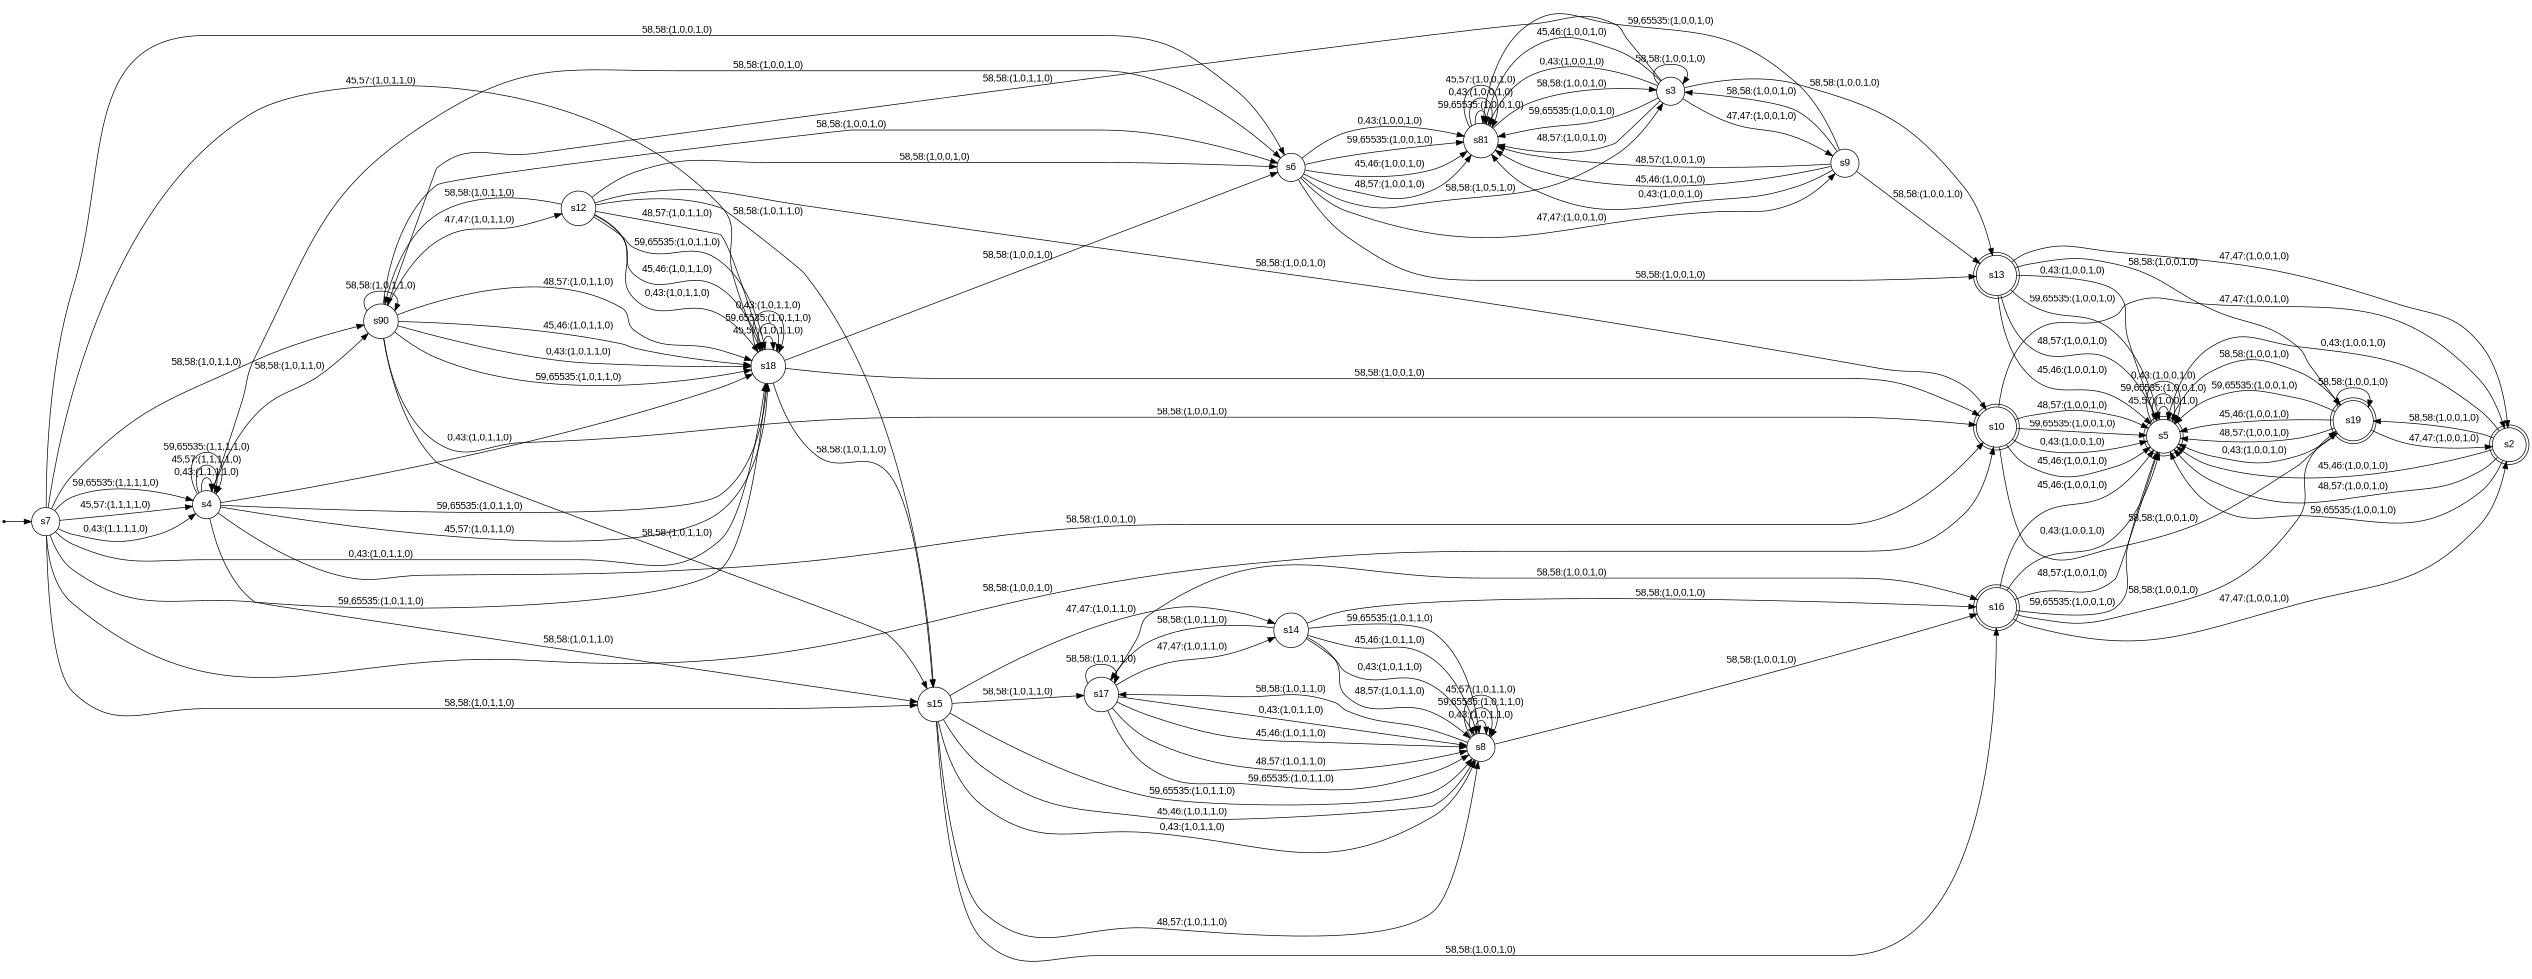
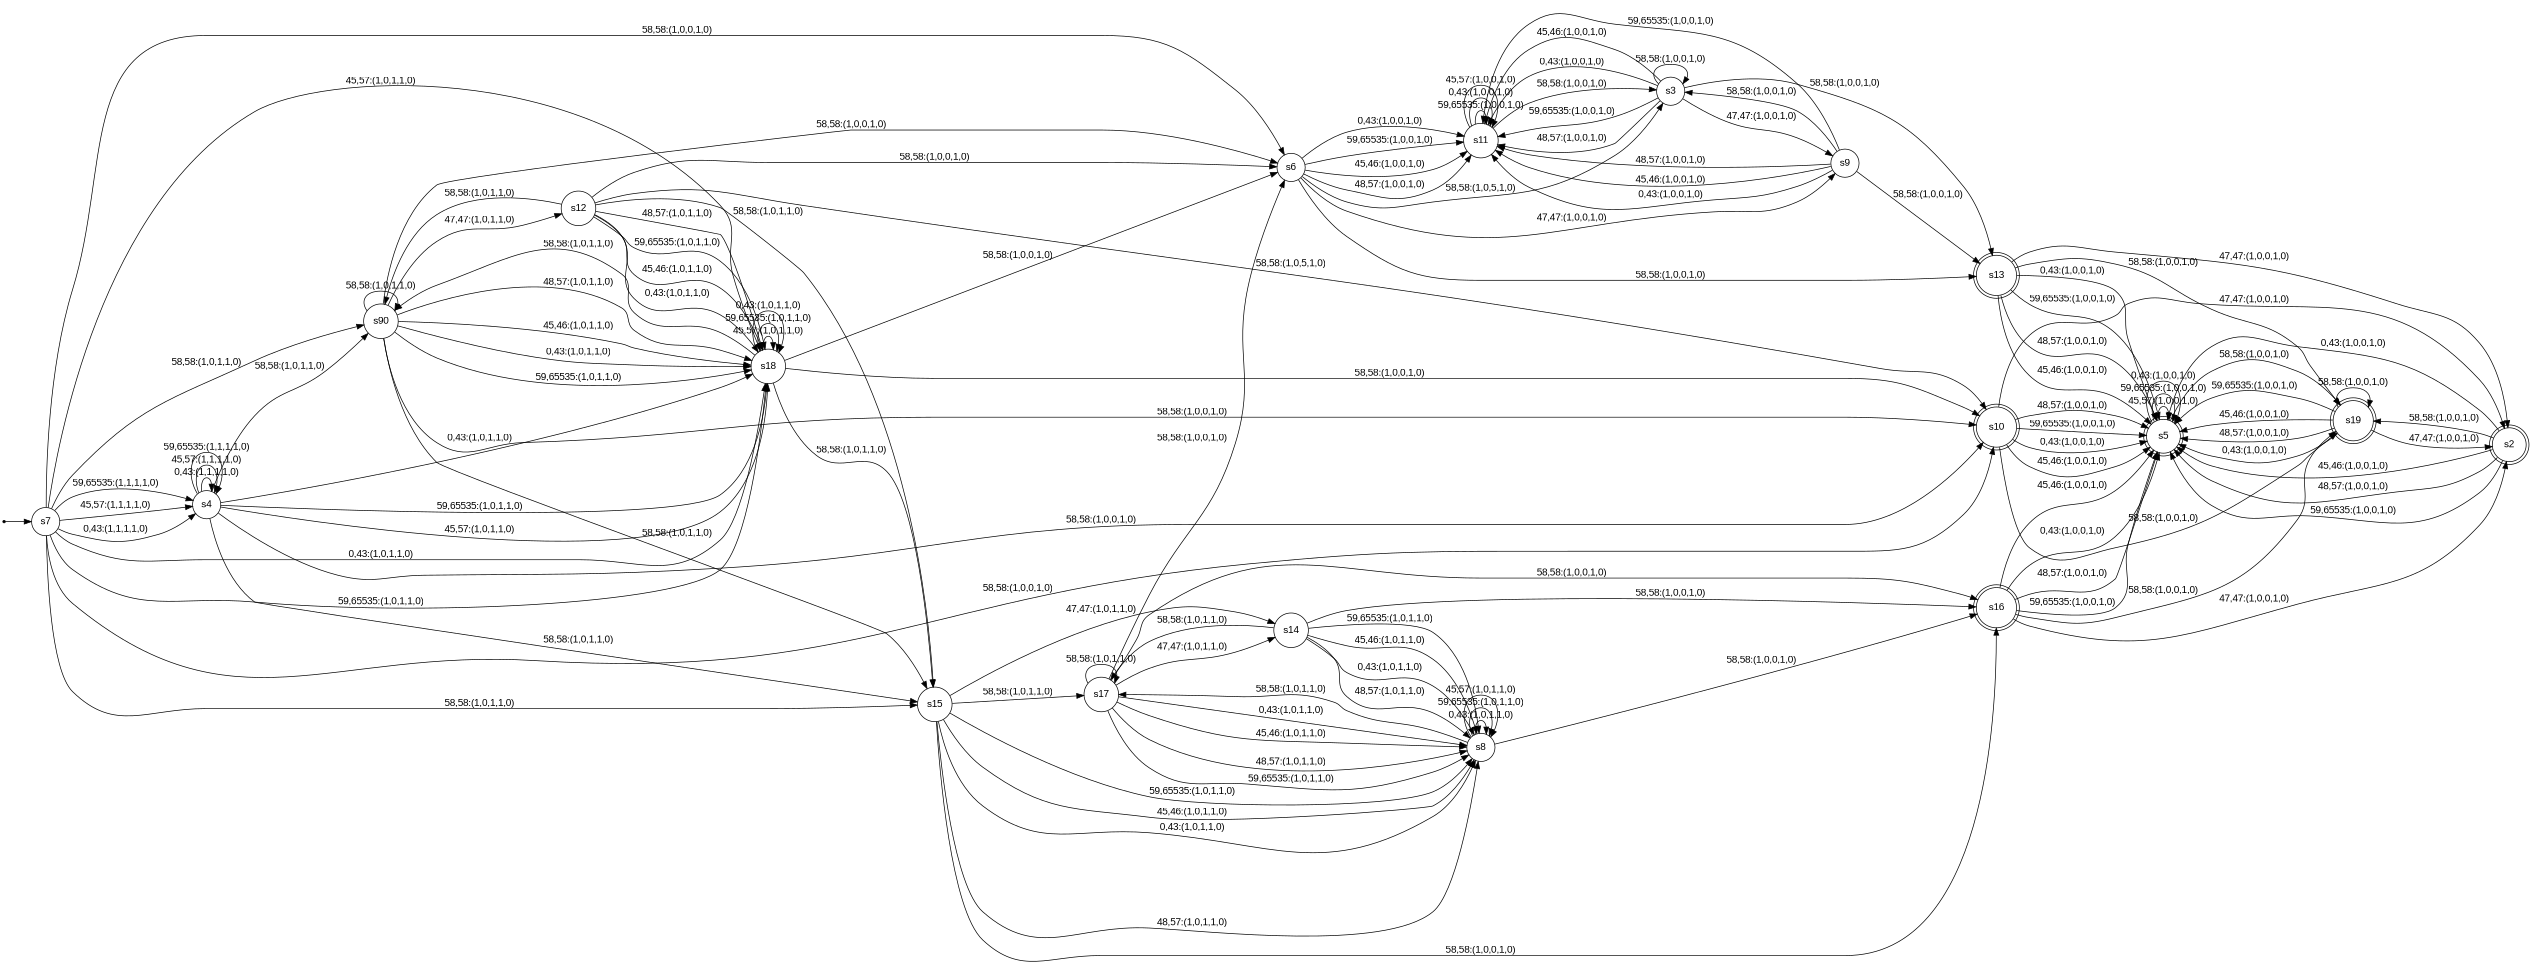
  digraph {
    fontname="Liberation Sans"
    rankdir=LR
    node [fontname="Liberation Sans" shape=circle]
    edge [fontname="Liberation Sans"]
    init [shape=point]
    s7
    s10 [shape=doublecircle]
    n4 [label=s90]
    s18
    s6
    s15
    s4
    s5 [shape=doublecircle]
    s19 [shape=doublecircle]
    s2 [shape=doublecircle]
    s16 [shape=doublecircle]
    s13 [shape=doublecircle]
    s12
-   s11 [label=s81]
+   s11
    s3
    s9
    s17
    s8
    s14
    init -> s7
    s7 -> s10 [label="58,58:(1,0,0,1,0)"]
    s7 -> n4 [label="58,58:(1,0,1,1,0)"]
    s7 -> s18 [label="59,65535:(1,0,1,1,0)"]
    s7 -> s18 [label="45,57:(1,0,1,1,0)"]
    s7 -> s18 [label="0,43:(1,0,1,1,0)"]
    s7 -> s6 [label="58,58:(1,0,0,1,0)"]
    s7 -> s15 [label="58,58:(1,0,1,1,0)"]
    s7 -> s4 [label="0,43:(1,1,1,1,0)"]
    s7 -> s4 [label="59,65535:(1,1,1,1,0)"]
    s7 -> s4 [label="45,57:(1,1,1,1,0)"]
    s10 -> s5 [label="48,57:(1,0,0,1,0)"]
    s10 -> s5 [label="59,65535:(1,0,0,1,0)"]
    s10 -> s5 [label="0,43:(1,0,0,1,0)"]
    s10 -> s5 [label="45,46:(1,0,0,1,0)"]
    s10 -> s19 [label="58,58:(1,0,0,1,0)"]
    s10 -> s2 [label="47,47:(1,0,0,1,0)"]
    n4 -> s10 [label="58,58:(1,0,0,1,0)"]
    n4 -> n4 [label="58,58:(1,0,1,1,0)"]
    n4 -> s18 [label="48,57:(1,0,1,1,0)"]
    n4 -> s18 [label="45,46:(1,0,1,1,0)"]
    n4 -> s18 [label="0,43:(1,0,1,1,0)"]
    n4 -> s18 [label="59,65535:(1,0,1,1,0)"]
    n4 -> s6 [label="58,58:(1,0,0,1,0)"]
    n4 -> s15 [label="58,58:(1,0,1,1,0)"]
    n4 -> s12 [label="47,47:(1,0,1,1,0)"]
    s18 -> s10 [label="58,58:(1,0,0,1,0)"]
-   s3 -> n4 [label="58,58:(1,0,1,1,0)"]
+   s18 -> n4 [label="58,58:(1,0,1,1,0)"]
    s18 -> s18 [label="45,57:(1,0,1,1,0)"]
    s18 -> s18 [label="59,65535:(1,0,1,1,0)"]
    s18 -> s18 [label="0,43:(1,0,1,1,0)"]
    s18 -> s6 [label="58,58:(1,0,0,1,0)"]
    s18 -> s15 [label="58,58:(1,0,1,1,0)"]
    s6 -> s13 [label="58,58:(1,0,0,1,0)"]
    s6 -> s11 [label="59,65535:(1,0,0,1,0)"]
    s6 -> s11 [label="45,46:(1,0,0,1,0)"]
    s6 -> s11 [label="48,57:(1,0,0,1,0)"]
    s6 -> s11 [label="0,43:(1,0,0,1,0)"]
    s6 -> s3 [label="58,58:(1,0,5,1,0)"]
    s6 -> s9 [label="47,47:(1,0,0,1,0)"]
    s15 -> s16 [label="58,58:(1,0,0,1,0)"]
    s15 -> s17 [label="58,58:(1,0,1,1,0)"]
    s15 -> s8 [label="48,57:(1,0,1,1,0)"]
    s15 -> s8 [label="59,65535:(1,0,1,1,0)"]
    s15 -> s8 [label="45,46:(1,0,1,1,0)"]
    s15 -> s8 [label="0,43:(1,0,1,1,0)"]
    s15 -> s14 [label="47,47:(1,0,1,1,0)"]
    s4 -> s10 [label="58,58:(1,0,0,1,0)"]
    s4 -> n4 [label="58,58:(1,0,1,1,0)"]
    s4 -> s18 [label="59,65535:(1,0,1,1,0)"]
    s4 -> s18 [label="45,57:(1,0,1,1,0)"]
    s4 -> s18 [label="0,43:(1,0,1,1,0)"]
-   s4 -> s6 [label="58,58:(1,0,0,1,0)"]
+   s17 -> s6 [label="58,58:(1,0,0,1,0)"]
    s4 -> s15 [label="58,58:(1,0,1,1,0)"]
    s4 -> s4 [label="0,43:(1,1,1,1,0)"]
    s4 -> s4 [label="45,57:(1,1,1,1,0)"]
    s4 -> s4 [label="59,65535:(1,1,1,1,0)"]
    s5 -> s5 [label="45,57:(1,0,0,1,0)"]
    s5 -> s5 [label="59,65535:(1,0,0,1,0)"]
    s5 -> s5 [label="0,43:(1,0,0,1,0)"]
    s5 -> s19 [label="58,58:(1,0,0,1,0)"]
    s19 -> s5 [label="59,65535:(1,0,0,1,0)"]
    s19 -> s5 [label="45,46:(1,0,0,1,0)"]
    s19 -> s5 [label="48,57:(1,0,0,1,0)"]
    s19 -> s5 [label="0,43:(1,0,0,1,0)"]
    s19 -> s19 [label="58,58:(1,0,0,1,0)"]
    s19 -> s2 [label="47,47:(1,0,0,1,0)"]
    s2 -> s5 [label="45,46:(1,0,0,1,0)"]
    s2 -> s5 [label="48,57:(1,0,0,1,0)"]
    s2 -> s5 [label="59,65535:(1,0,0,1,0)"]
    s2 -> s5 [label="0,43:(1,0,0,1,0)"]
    s2 -> s19 [label="58,58:(1,0,0,1,0)"]
    s16 -> s5 [label="45,46:(1,0,0,1,0)"]
    s16 -> s5 [label="0,43:(1,0,0,1,0)"]
    s16 -> s5 [label="48,57:(1,0,0,1,0)"]
    s16 -> s5 [label="59,65535:(1,0,0,1,0)"]
    s16 -> s19 [label="58,58:(1,0,0,1,0)"]
    s16 -> s2 [label="47,47:(1,0,0,1,0)"]
    s13 -> s5 [label="0,43:(1,0,0,1,0)"]
    s13 -> s5 [label="59,65535:(1,0,0,1,0)"]
    s13 -> s5 [label="48,57:(1,0,0,1,0)"]
    s13 -> s5 [label="45,46:(1,0,0,1,0)"]
    s13 -> s19 [label="58,58:(1,0,0,1,0)"]
    s13 -> s2 [label="47,47:(1,0,0,1,0)"]
-   s12 -> s10 [label="58,58:(1,0,0,1,0)"]
+   s12 -> s10 [label="58,58:(1,0,5,1,0)"]
    s12 -> n4 [label="58,58:(1,0,1,1,0)"]
    s12 -> s18 [label="0,43:(1,0,1,1,0)"]
    s12 -> s18 [label="48,57:(1,0,1,1,0)"]
    s12 -> s18 [label="59,65535:(1,0,1,1,0)"]
    s12 -> s18 [label="45,46:(1,0,1,1,0)"]
    s12 -> s6 [label="58,58:(1,0,0,1,0)"]
    s12 -> s15 [label="58,58:(1,0,1,1,0)"]
    s11 -> s11 [label="59,65535:(1,0,0,1,0)"]
    s11 -> s11 [label="0,43:(1,0,0,1,0)"]
    s11 -> s11 [label="45,57:(1,0,0,1,0)"]
    s11 -> s3 [label="58,58:(1,0,0,1,0)"]
    s3 -> s13 [label="58,58:(1,0,0,1,0)"]
    s3 -> s11 [label="59,65535:(1,0,0,1,0)"]
    s3 -> s11 [label="48,57:(1,0,0,1,0)"]
    s3 -> s11 [label="45,46:(1,0,0,1,0)"]
    s3 -> s11 [label="0,43:(1,0,0,1,0)"]
    s3 -> s3 [label="58,58:(1,0,0,1,0)"]
    s3 -> s9 [label="47,47:(1,0,0,1,0)"]
    s9 -> s13 [label="58,58:(1,0,0,1,0)"]
    s9 -> s11 [label="48,57:(1,0,0,1,0)"]
    s9 -> s11 [label="45,46:(1,0,0,1,0)"]
    s9 -> s11 [label="0,43:(1,0,0,1,0)"]
    s9 -> s11 [label="59,65535:(1,0,0,1,0)"]
    s9 -> s3 [label="58,58:(1,0,0,1,0)"]
    s17 -> s16 [label="58,58:(1,0,0,1,0)"]
    s17 -> s17 [label="58,58:(1,0,1,1,0)"]
    s17 -> s8 [label="0,43:(1,0,1,1,0)"]
    s17 -> s8 [label="45,46:(1,0,1,1,0)"]
    s17 -> s8 [label="48,57:(1,0,1,1,0)"]
    s17 -> s8 [label="59,65535:(1,0,1,1,0)"]
    s17 -> s14 [label="47,47:(1,0,1,1,0)"]
    s8 -> s16 [label="58,58:(1,0,0,1,0)"]
    s8 -> s17 [label="58,58:(1,0,1,1,0)"]
    s8 -> s8 [label="0,43:(1,0,1,1,0)"]
    s8 -> s8 [label="59,65535:(1,0,1,1,0)"]
    s8 -> s8 [label="45,57:(1,0,1,1,0)"]
    s14 -> s16 [label="58,58:(1,0,0,1,0)"]
    s14 -> s17 [label="58,58:(1,0,1,1,0)"]
    s14 -> s8 [label="48,57:(1,0,1,1,0)"]
    s14 -> s8 [label="59,65535:(1,0,1,1,0)"]
    s14 -> s8 [label="45,46:(1,0,1,1,0)"]
    s14 -> s8 [label="0,43:(1,0,1,1,0)"]
  }
